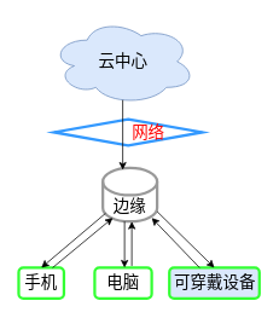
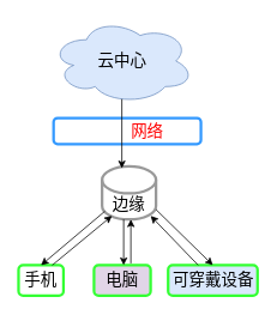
  <mxCell id="0" />
  <mxCell id="1" parent="0" />
  <mxCell id="2" value="&lt;font style=&quot;font-size: 18px&quot;&gt;云中心&lt;/font&gt;" style="ellipse;shape=cloud;whiteSpace=wrap;html=1;fillColor=#dae8fc;strokeColor=#6c8ebf;" vertex="1" parent="1"><mxGeometry x="56" y="20" width="159" height="95" as="geometry" /></mxCell>
- <mxCell id="3" value="&amp;nbsp; &amp;nbsp; &amp;nbsp; &amp;nbsp; &amp;nbsp;&lt;font color=&quot;#ff0000&quot;&gt;网络&lt;/font&gt;" style="rhombus;whiteSpace=wrap;html=1;fontSize=18;strokeColor=#3399FF;strokeWidth=3;" vertex="1" parent="1"><mxGeometry x="59" y="131" width="164" height="29" as="geometry" /></mxCell>
+ <mxCell id="3" value="&amp;nbsp; &amp;nbsp; &amp;nbsp; &amp;nbsp; &amp;nbsp;&lt;font color=&quot;#ff0000&quot;&gt;网络&lt;/font&gt;" style="rounded=1;whiteSpace=wrap;html=1;fontSize=18;strokeColor=#3399FF;strokeWidth=3;" vertex="1" parent="1"><mxGeometry x="59" y="131" width="164" height="29" as="geometry" /></mxCell>
  <mxCell id="4" value="边缘" style="shape=cylinder3;whiteSpace=wrap;html=1;boundedLbl=1;backgroundOutline=1;size=15;fontSize=18;strokeColor=#999999;strokeWidth=3;" vertex="1" parent="1"><mxGeometry x="113" y="185" width="60" height="59" as="geometry" /></mxCell>
  <mxCell id="5" value="" style="endArrow=classic;html=1;rounded=0;fontSize=18;" edge="1" parent="1"><mxGeometry width="50" height="50" relative="1" as="geometry"><mxPoint x="135" y="110" as="sourcePoint" /><mxPoint x="135" y="187" as="targetPoint" /></mxGeometry></mxCell>
  <mxCell id="6" value="手机" style="rounded=1;whiteSpace=wrap;html=1;fontSize=18;strokeColor=#33FF33;strokeWidth=3;" vertex="1" parent="1"><mxGeometry x="20" y="295" width="50" height="34" as="geometry" /></mxCell>
- <mxCell id="7" value="电脑" style="rounded=1;whiteSpace=wrap;html=1;fontSize=18;strokeColor=#33FF33;strokeWidth=3;" vertex="1" parent="1"><mxGeometry x="104" y="295" width="63" height="34" as="geometry" /></mxCell>
+ <mxCell id="7" value="电脑" style="rounded=1;whiteSpace=wrap;html=1;fontSize=18;strokeColor=#33FF33;strokeWidth=3;fillColor=#e1d5e7;" vertex="1" parent="1"><mxGeometry x="104" y="295" width="63" height="34" as="geometry" /></mxCell>
  <mxCell id="8" value="可穿戴设备" style="rounded=1;whiteSpace=wrap;html=1;fontSize=18;strokeColor=#33FF33;strokeWidth=3;fillColor=#dae8fc;" vertex="1" parent="1"><mxGeometry x="186.5" y="295" width="99.5" height="34" as="geometry" /></mxCell>
  <mxCell id="9" value="" style="endArrow=classic;html=1;rounded=0;fontSize=18;fontColor=#FF0000;entryX=0.5;entryY=0;entryDx=0;entryDy=0;" edge="1" parent="1" target="6"><mxGeometry width="50" height="50" relative="1" as="geometry"><mxPoint x="116" y="235" as="sourcePoint" /><mxPoint x="69" y="288" as="targetPoint" /></mxGeometry></mxCell>
  <mxCell id="10" value="" style="endArrow=classic;html=1;rounded=0;fontSize=18;fontColor=#FF0000;exitX=0.75;exitY=0;exitDx=0;exitDy=0;" edge="1" parent="1" source="6"><mxGeometry width="50" height="50" relative="1" as="geometry"><mxPoint x="74" y="290" as="sourcePoint" /><mxPoint x="124" y="240" as="targetPoint" /></mxGeometry></mxCell>
  <mxCell id="11" value="" style="endArrow=classic;html=1;rounded=0;fontSize=18;fontColor=#FF0000;" edge="1" parent="1"><mxGeometry width="50" height="50" relative="1" as="geometry"><mxPoint x="137" y="244" as="sourcePoint" /><mxPoint x="137" y="295" as="targetPoint" /></mxGeometry></mxCell>
  <mxCell id="12" value="" style="endArrow=classic;html=1;rounded=0;fontSize=18;fontColor=#FF0000;" edge="1" parent="1"><mxGeometry width="50" height="50" relative="1" as="geometry"><mxPoint x="145" y="293" as="sourcePoint" /><mxPoint x="145" y="244" as="targetPoint" /></mxGeometry></mxCell>
  <mxCell id="13" value="" style="endArrow=classic;html=1;rounded=0;fontSize=18;fontColor=#FF0000;" edge="1" parent="1" source="8"><mxGeometry width="50" height="50" relative="1" as="geometry"><mxPoint x="209" y="299" as="sourcePoint" /><mxPoint x="167" y="240" as="targetPoint" /></mxGeometry></mxCell>
  <mxCell id="14" value="" style="endArrow=classic;html=1;rounded=0;fontSize=18;fontColor=#FF0000;entryX=0.5;entryY=0;entryDx=0;entryDy=0;" edge="1" parent="1" target="8"><mxGeometry width="50" height="50" relative="1" as="geometry"><mxPoint x="173" y="233" as="sourcePoint" /><mxPoint x="205" y="284" as="targetPoint" /></mxGeometry></mxCell>
